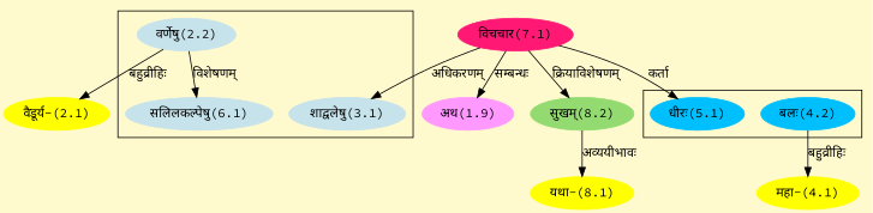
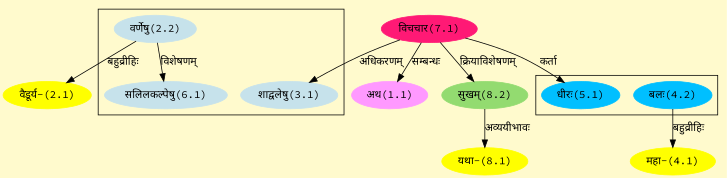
  digraph {
    bgcolor=lemonchiffon1
    compound=true
    fontname="Source Code Pro"
    rankdir=BT
    node [color="#C6E2EB" fontname="Source Code Pro" style=filled]
    edge [dir=back fontname="Source Code Pro"]
    n1 [label="वर्णेषु(2.2)"]
    n2 [label="शाद्वलेषु(3.1)"]
    n3 [label="सलिलकल्पेषु(6.1)"]
    n4 [color="#00BFFF" label="बलः(4.2)"]
    n5 [color="#00BFFF" label="धीरः(5.1)"]
    n6 [color="#FF1975" label="विचचार(7.1)"]
-   n7 [color="#FF99FF" label="अथ(1.9)"]
+   n7 [color="#FF99FF" label="अथ(1.1)"]
    n8 [color="#FFFF00" label="वैडूर्य-(2.1)"]
    n9 [color="#FFFF00" label="महा-(4.1)"]
    n10 [color="#FFFF00" label="यथा-(8.1)"]
    n11 [color="#93DB70" label="सुखम्(8.2)"]
    subgraph cluster_1 {
      n1
      n2
      n3
    }
    subgraph cluster_2 {
      n4
      n5
    }
    n2 -> n6 [label="अधिकरणम्"]
    n3 -> n1 [label="विशेषणम्"]
    n5 -> n6 [label="कर्ता"]
    n7 -> n6 [label="सम्बन्धः"]
    n8 -> n1 [label="बहुव्रीहिः"]
    n9 -> n4 [label="बहुव्रीहिः"]
    n10 -> n11 [label="अव्ययीभावः"]
    n11 -> n6 [label="क्रियाविशेषणम्"]
  }
